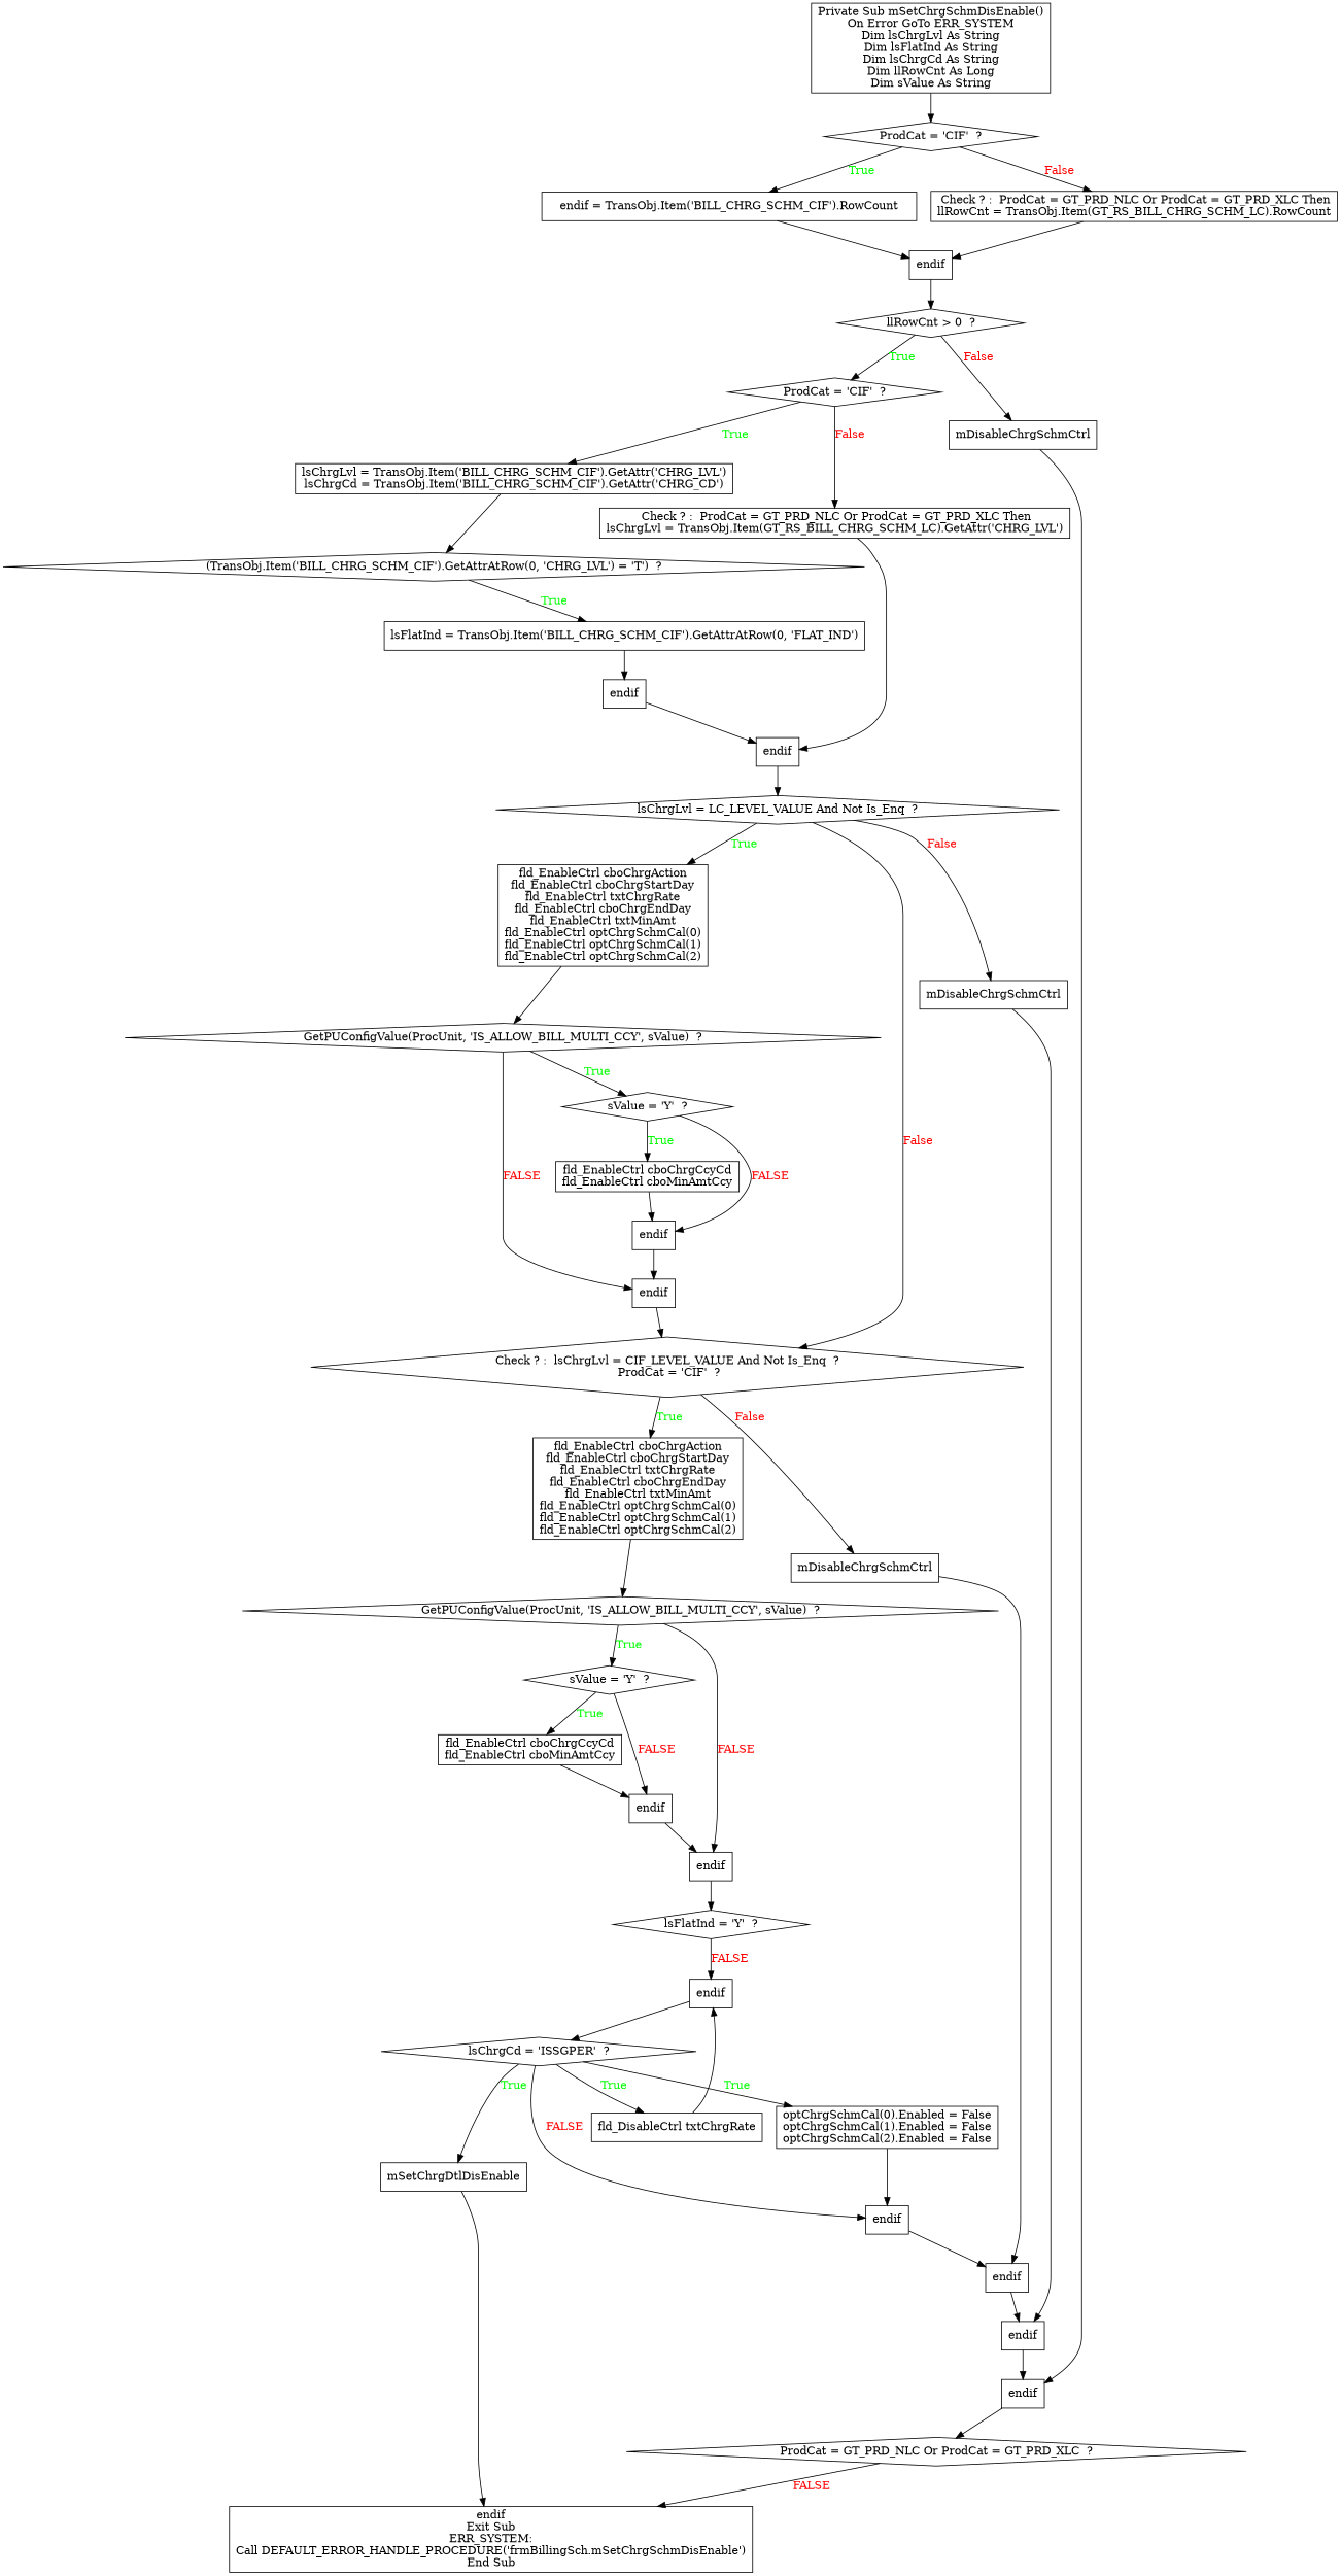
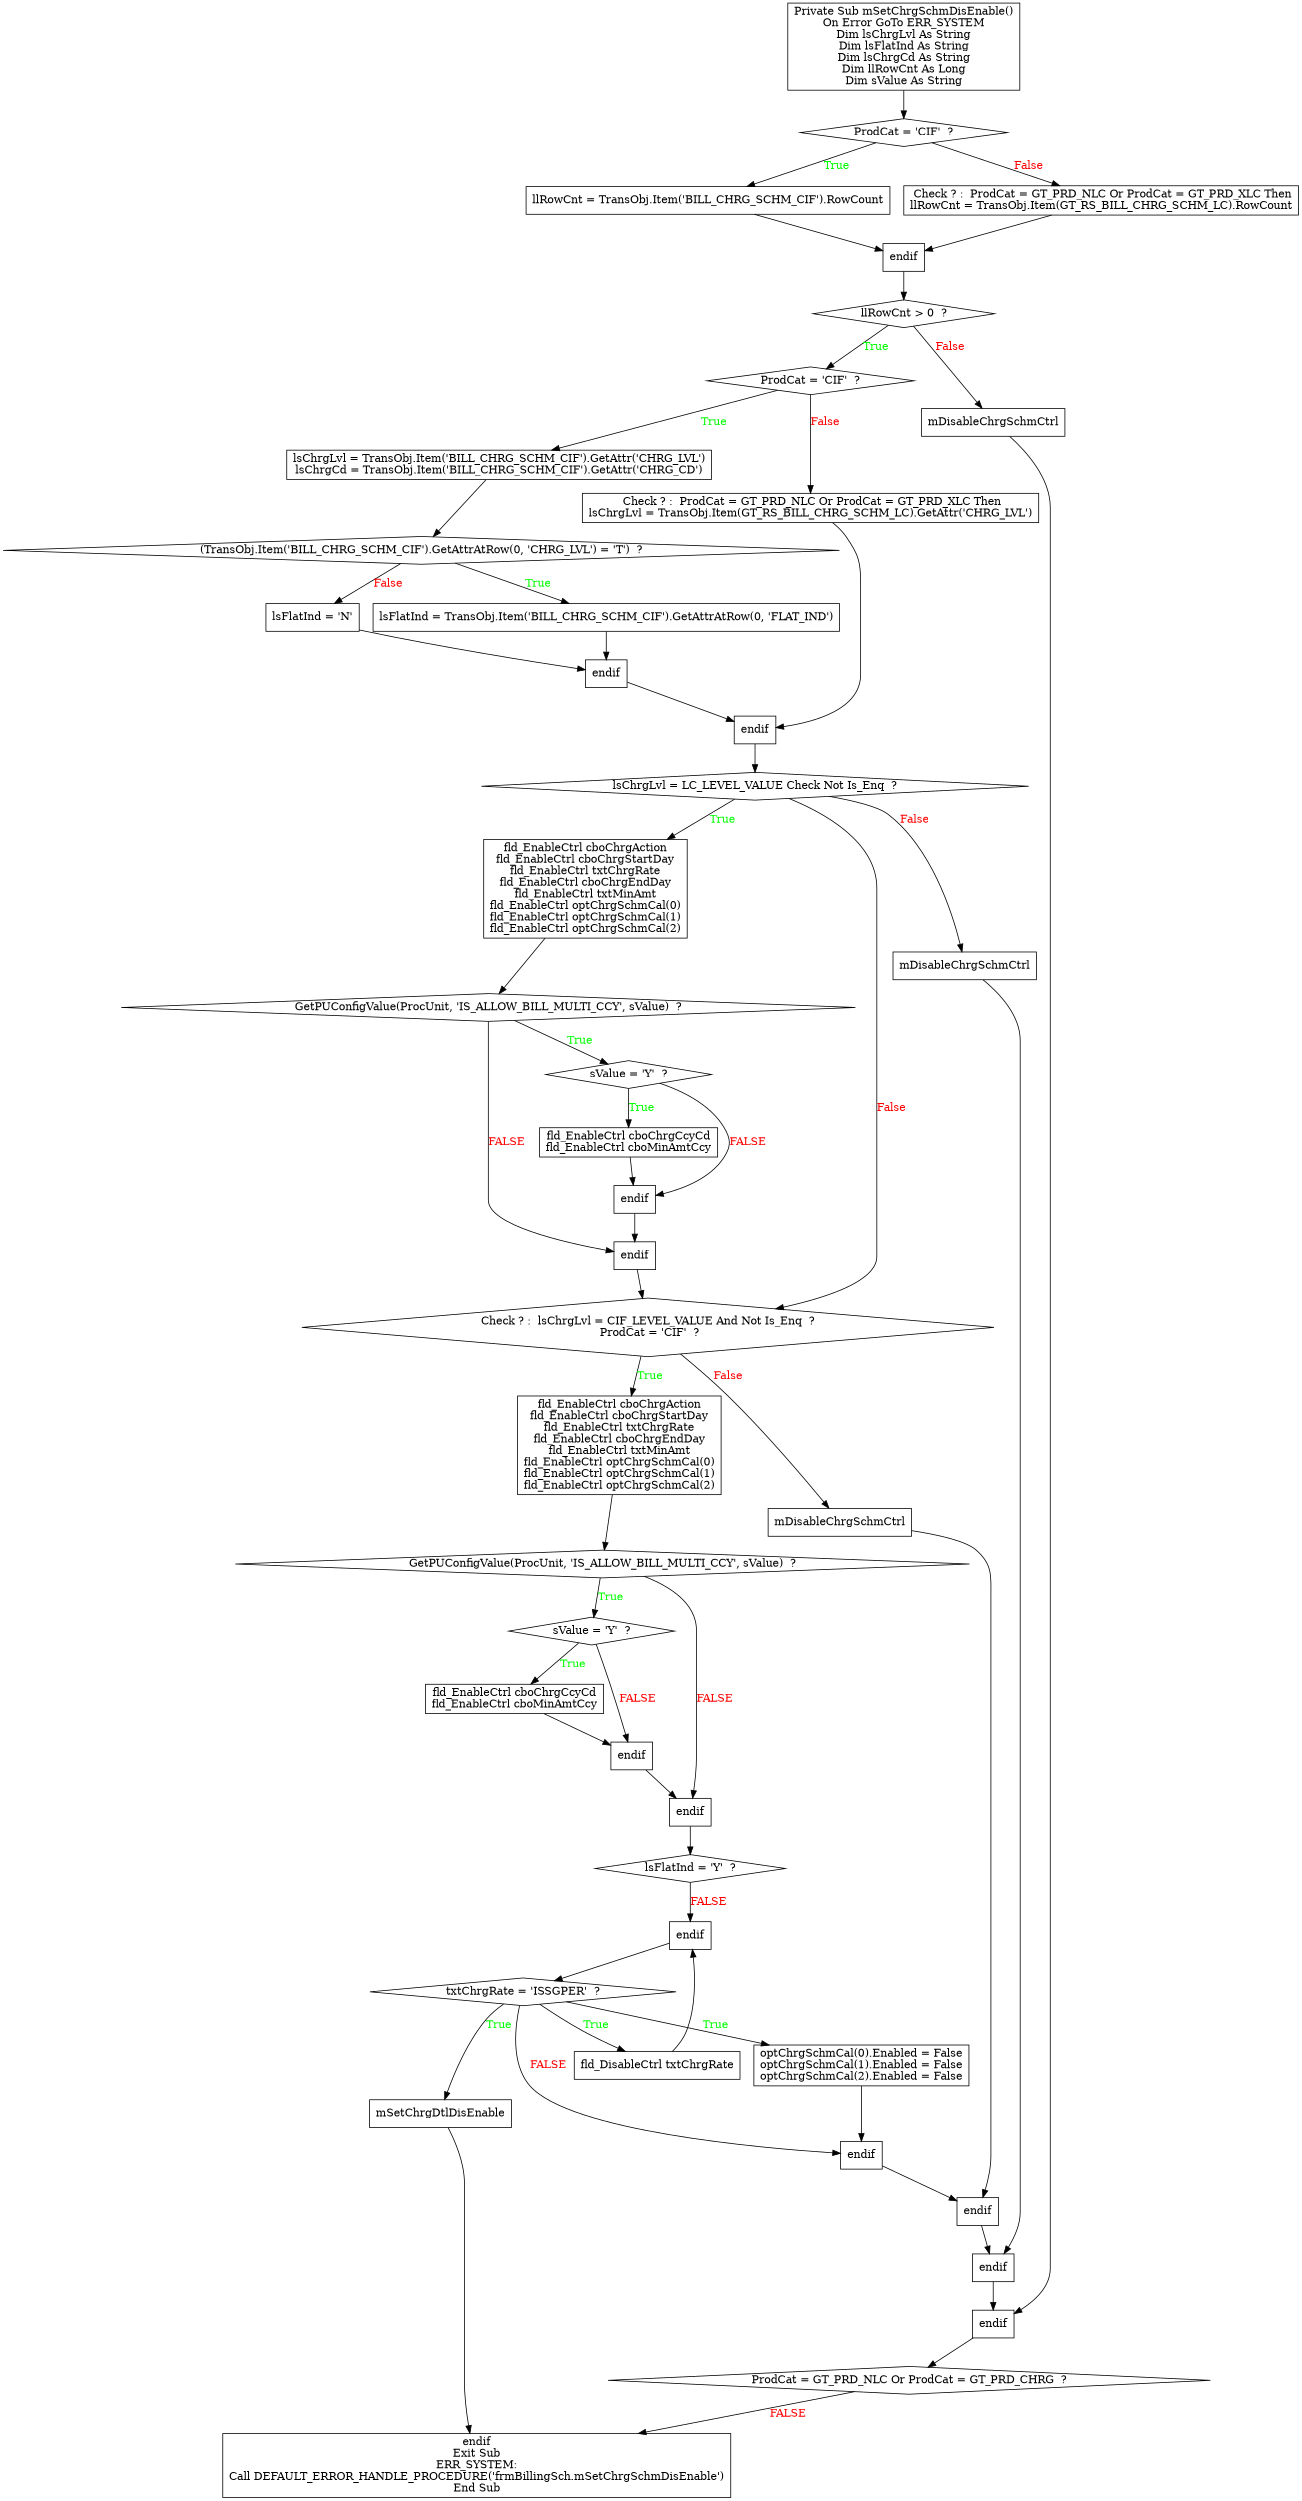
  digraph {
    node [shape=box]
    n1 [label="Private Sub mSetChrgSchmDisEnable()\nOn Error GoTo ERR_SYSTEM\nDim lsChrgLvl As String\nDim lsFlatInd As String\nDim lsChrgCd As String\nDim llRowCnt As Long\nDim sValue As String"]
    n2 [label="ProdCat = 'CIF'  ?" shape=diamond]
-   n3 [label="endif = TransObj.Item('BILL_CHRG_SCHM_CIF').RowCount"]
+   n3 [label="llRowCnt = TransObj.Item('BILL_CHRG_SCHM_CIF').RowCount"]
    n4 [label=" Check ? :  ProdCat = GT_PRD_NLC Or ProdCat = GT_PRD_XLC Then\nllRowCnt = TransObj.Item(GT_RS_BILL_CHRG_SCHM_LC).RowCount"]
    n5 [label=endif]
    n6 [label="llRowCnt > 0  ?" shape=diamond]
    n7 [label="ProdCat = 'CIF'  ?" shape=diamond]
    n8 [label=mDisableChrgSchmCtrl]
    n9 [label="lsChrgLvl = TransObj.Item('BILL_CHRG_SCHM_CIF').GetAttr('CHRG_LVL')\nlsChrgCd = TransObj.Item('BILL_CHRG_SCHM_CIF').GetAttr('CHRG_CD')"]
    n10 [label=" Check ? :  ProdCat = GT_PRD_NLC Or ProdCat = GT_PRD_XLC Then\nlsChrgLvl = TransObj.Item(GT_RS_BILL_CHRG_SCHM_LC).GetAttr('CHRG_LVL')"]
    n11 [label=endif]
    n12 [label="(TransObj.Item('BILL_CHRG_SCHM_CIF').GetAttrAtRow(0, 'CHRG_LVL') = 'T')  ?" shape=diamond]
    n13 [label=endif]
    n14 [label="lsFlatInd = TransObj.Item('BILL_CHRG_SCHM_CIF').GetAttrAtRow(0, 'FLAT_IND')"]
+   n15 [label="lsFlatInd = 'N'"]
    n16 [label=endif]
-   n17 [label="lsChrgLvl = LC_LEVEL_VALUE And Not Is_Enq  ?" shape=diamond]
+   n17 [label="lsChrgLvl = LC_LEVEL_VALUE Check Not Is_Enq  ?" shape=diamond]
    n18 [label="fld_EnableCtrl cboChrgAction\nfld_EnableCtrl cboChrgStartDay\nfld_EnableCtrl txtChrgRate\nfld_EnableCtrl cboChrgEndDay\nfld_EnableCtrl txtMinAmt\nfld_EnableCtrl optChrgSchmCal(0)\nfld_EnableCtrl optChrgSchmCal(1)\nfld_EnableCtrl optChrgSchmCal(2)"]
    n19 [label="Check ? :  lsChrgLvl = CIF_LEVEL_VALUE And Not Is_Enq  ?\n ProdCat = 'CIF'  ?" shape=diamond]
    n20 [label=mDisableChrgSchmCtrl]
    n21 [label="GetPUConfigValue(ProcUnit, 'IS_ALLOW_BILL_MULTI_CCY', sValue)  ?" shape=diamond]
    n22 [label="fld_EnableCtrl cboChrgAction\nfld_EnableCtrl cboChrgStartDay\nfld_EnableCtrl txtChrgRate\nfld_EnableCtrl cboChrgEndDay\nfld_EnableCtrl txtMinAmt\nfld_EnableCtrl optChrgSchmCal(0)\nfld_EnableCtrl optChrgSchmCal(1)\nfld_EnableCtrl optChrgSchmCal(2)"]
    n23 [label=mDisableChrgSchmCtrl]
    n24 [label=endif]
    n25 [label="sValue = 'Y'  ?" shape=diamond]
    n26 [label=endif]
    n27 [label="fld_EnableCtrl cboChrgCcyCd\nfld_EnableCtrl cboMinAmtCcy"]
    n28 [label=endif]
    n29 [label="GetPUConfigValue(ProcUnit, 'IS_ALLOW_BILL_MULTI_CCY', sValue)  ?" shape=diamond]
    n30 [label=endif]
    n31 [label="sValue = 'Y'  ?" shape=diamond]
    n32 [label=endif]
    n33 [label="fld_EnableCtrl cboChrgCcyCd\nfld_EnableCtrl cboMinAmtCcy"]
    n34 [label=endif]
    n35 [label="lsFlatInd = 'Y'  ?" shape=diamond]
    n36 [label=endif]
    n37 [label="fld_DisableCtrl txtChrgRate"]
-   n38 [label="lsChrgCd = 'ISSGPER'  ?" shape=diamond]
+   n38 [label="txtChrgRate = 'ISSGPER'  ?" shape=diamond]
    n39 [label="optChrgSchmCal(0).Enabled = False\noptChrgSchmCal(1).Enabled = False\noptChrgSchmCal(2).Enabled = False"]
    n40 [label=endif]
    n41 [label=mSetChrgDtlDisEnable]
-   n42 [label="ProdCat = GT_PRD_NLC Or ProdCat = GT_PRD_XLC  ?" shape=diamond]
+   n42 [label="ProdCat = GT_PRD_NLC Or ProdCat = GT_PRD_CHRG  ?" shape=diamond]
    n43 [label="endif\nExit Sub\nERR_SYSTEM:\nCall DEFAULT_ERROR_HANDLE_PROCEDURE('frmBillingSch.mSetChrgSchmDisEnable')\nEnd Sub"]
    n1 -> n2
    n2 -> n3 [fontcolor=GREEN label=True]
    n2 -> n4 [fontcolor=RED label=False]
    n3 -> n5
    n4 -> n5
    n5 -> n6
    n6 -> n7 [fontcolor=GREEN label=True]
    n6 -> n8 [fontcolor=RED label=False]
    n7 -> n9 [fontcolor=GREEN label=True]
    n7 -> n10 [fontcolor=RED label=False]
    n8 -> n11
    n9 -> n12
    n10 -> n13
    n11 -> n42
    n12 -> n14 [fontcolor=GREEN label=True]
+   n12 -> n15 [fontcolor=RED label=False]
    n13 -> n17
    n14 -> n16
+   n15 -> n16
    n16 -> n13
    n17 -> n18 [fontcolor=GREEN label=True]
    n17 -> n19 [fontcolor=RED label=False]
    n17 -> n20 [fontcolor=RED label=False]
    n18 -> n21
    n19 -> n22 [fontcolor=GREEN label=True]
    n19 -> n23 [fontcolor=RED label=False]
    n20 -> n24
    n21 -> n25 [fontcolor=GREEN label=True]
    n21 -> n26 [fontcolor=RED label=FALSE]
    n22 -> n29
    n23 -> n30
    n24 -> n11
    n25 -> n27 [fontcolor=GREEN label=True]
    n25 -> n28 [fontcolor=RED label=FALSE]
    n26 -> n19
    n27 -> n28
    n28 -> n26
    n29 -> n31 [fontcolor=GREEN label=True]
    n29 -> n32 [fontcolor=RED label=FALSE]
    n30 -> n24
    n31 -> n33 [fontcolor=GREEN label=True]
    n31 -> n34 [fontcolor=RED label=FALSE]
    n32 -> n35
    n33 -> n34
    n34 -> n32
    n35 -> n36 [fontcolor=RED label=FALSE]
    n36 -> n38
    n37 -> n36
    n38 -> n37 [fontcolor=GREEN label=True]
    n38 -> n39 [fontcolor=GREEN label=True]
    n38 -> n40 [fontcolor=RED label=FALSE]
    n38 -> n41 [fontcolor=GREEN label=True]
    n39 -> n40
    n40 -> n30
    n41 -> n43
    n42 -> n43 [fontcolor=RED label=FALSE]
  }
